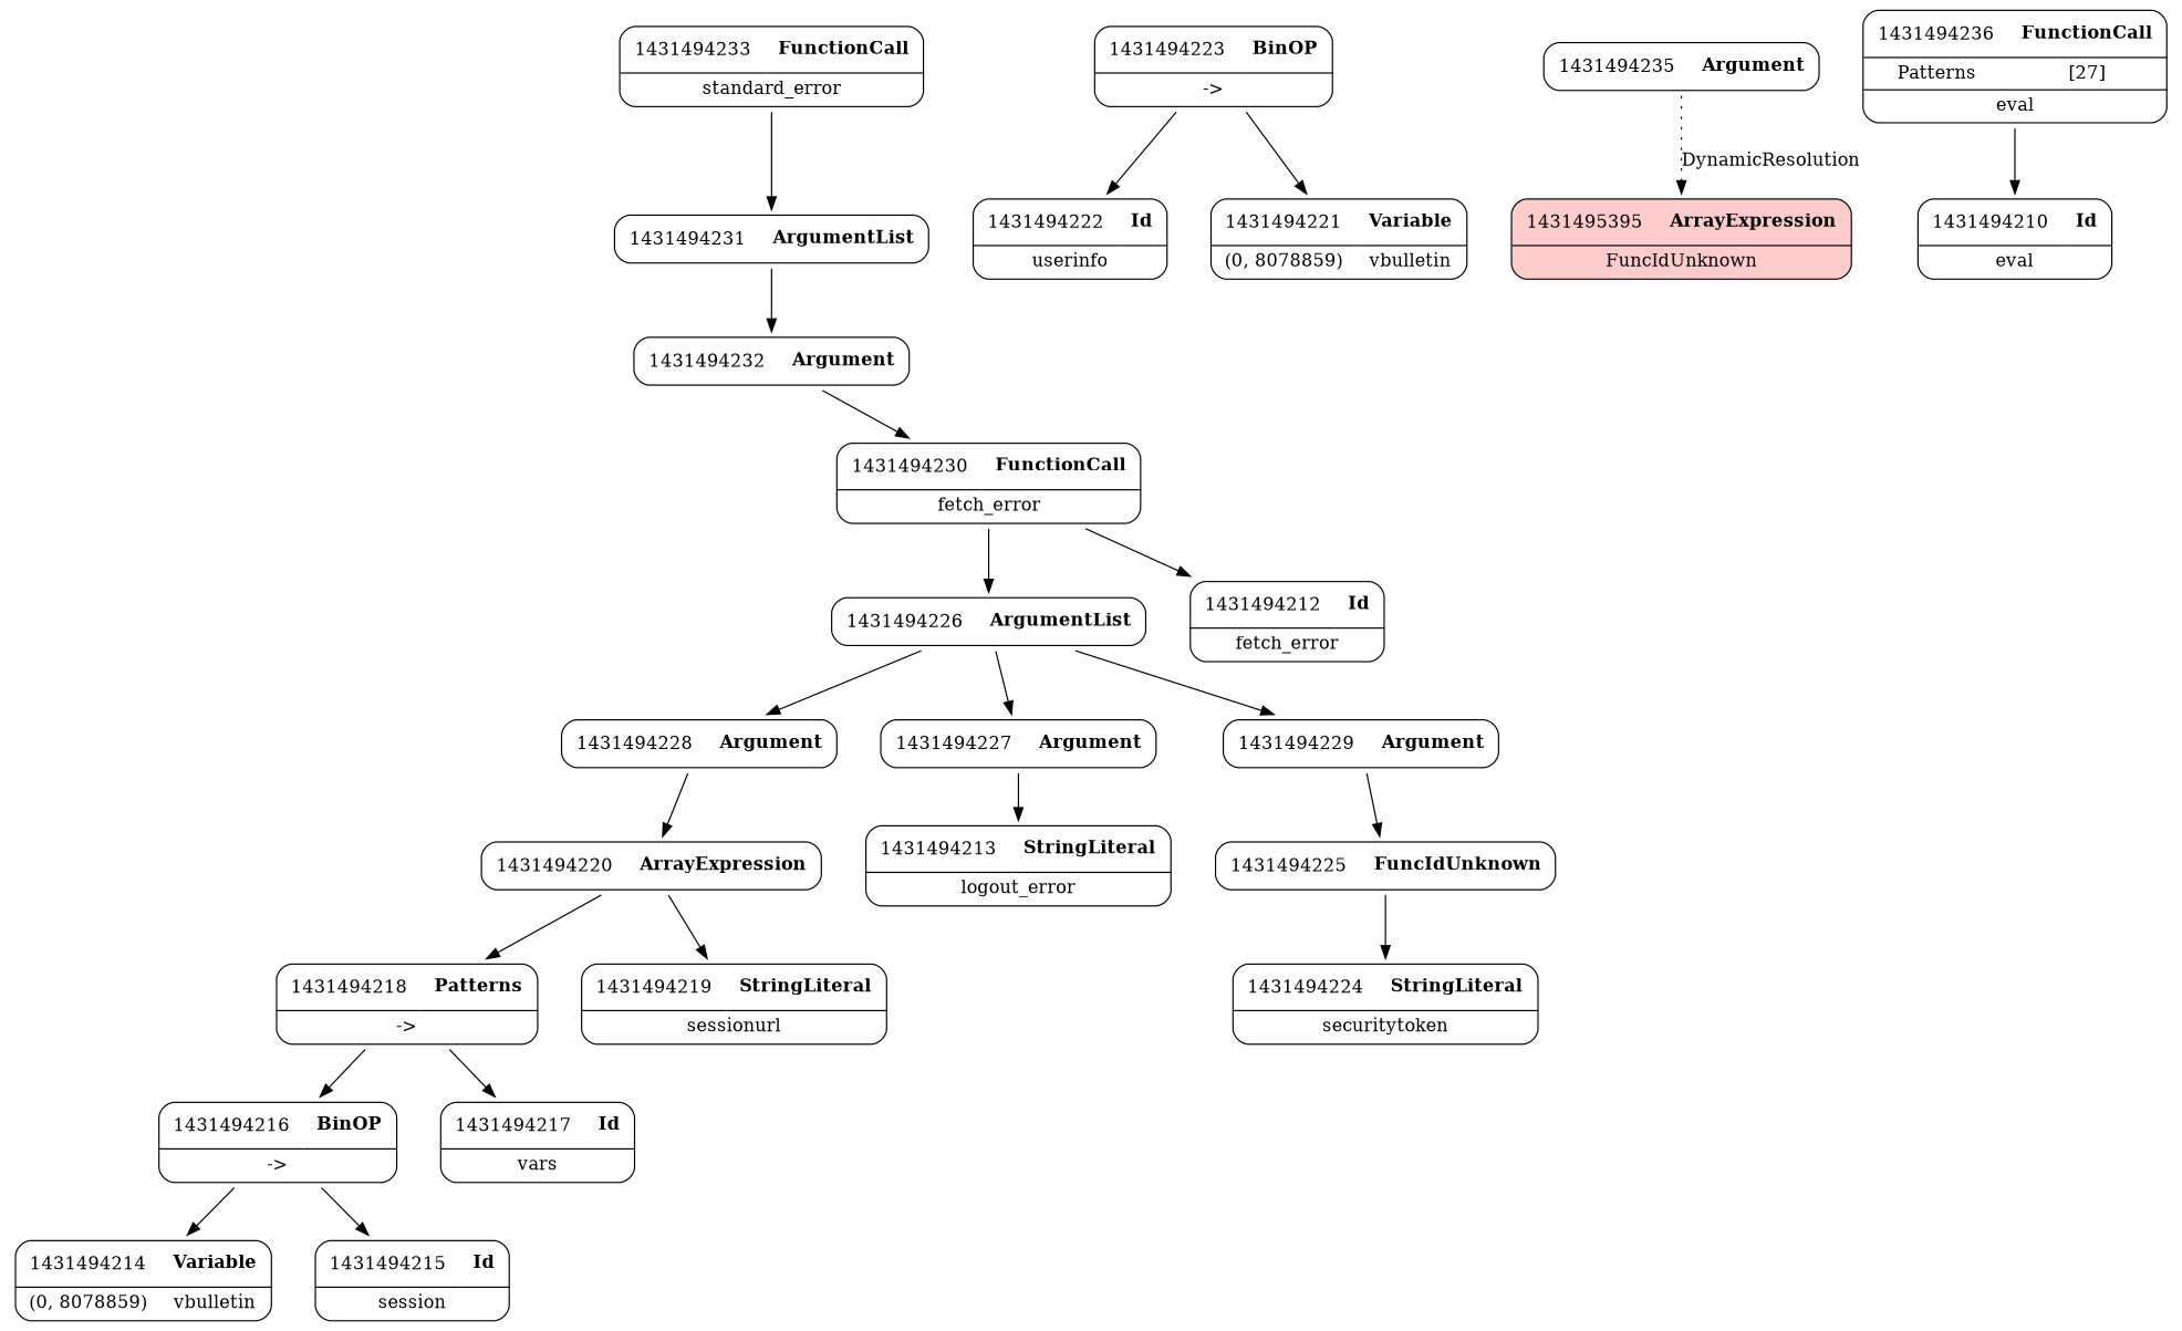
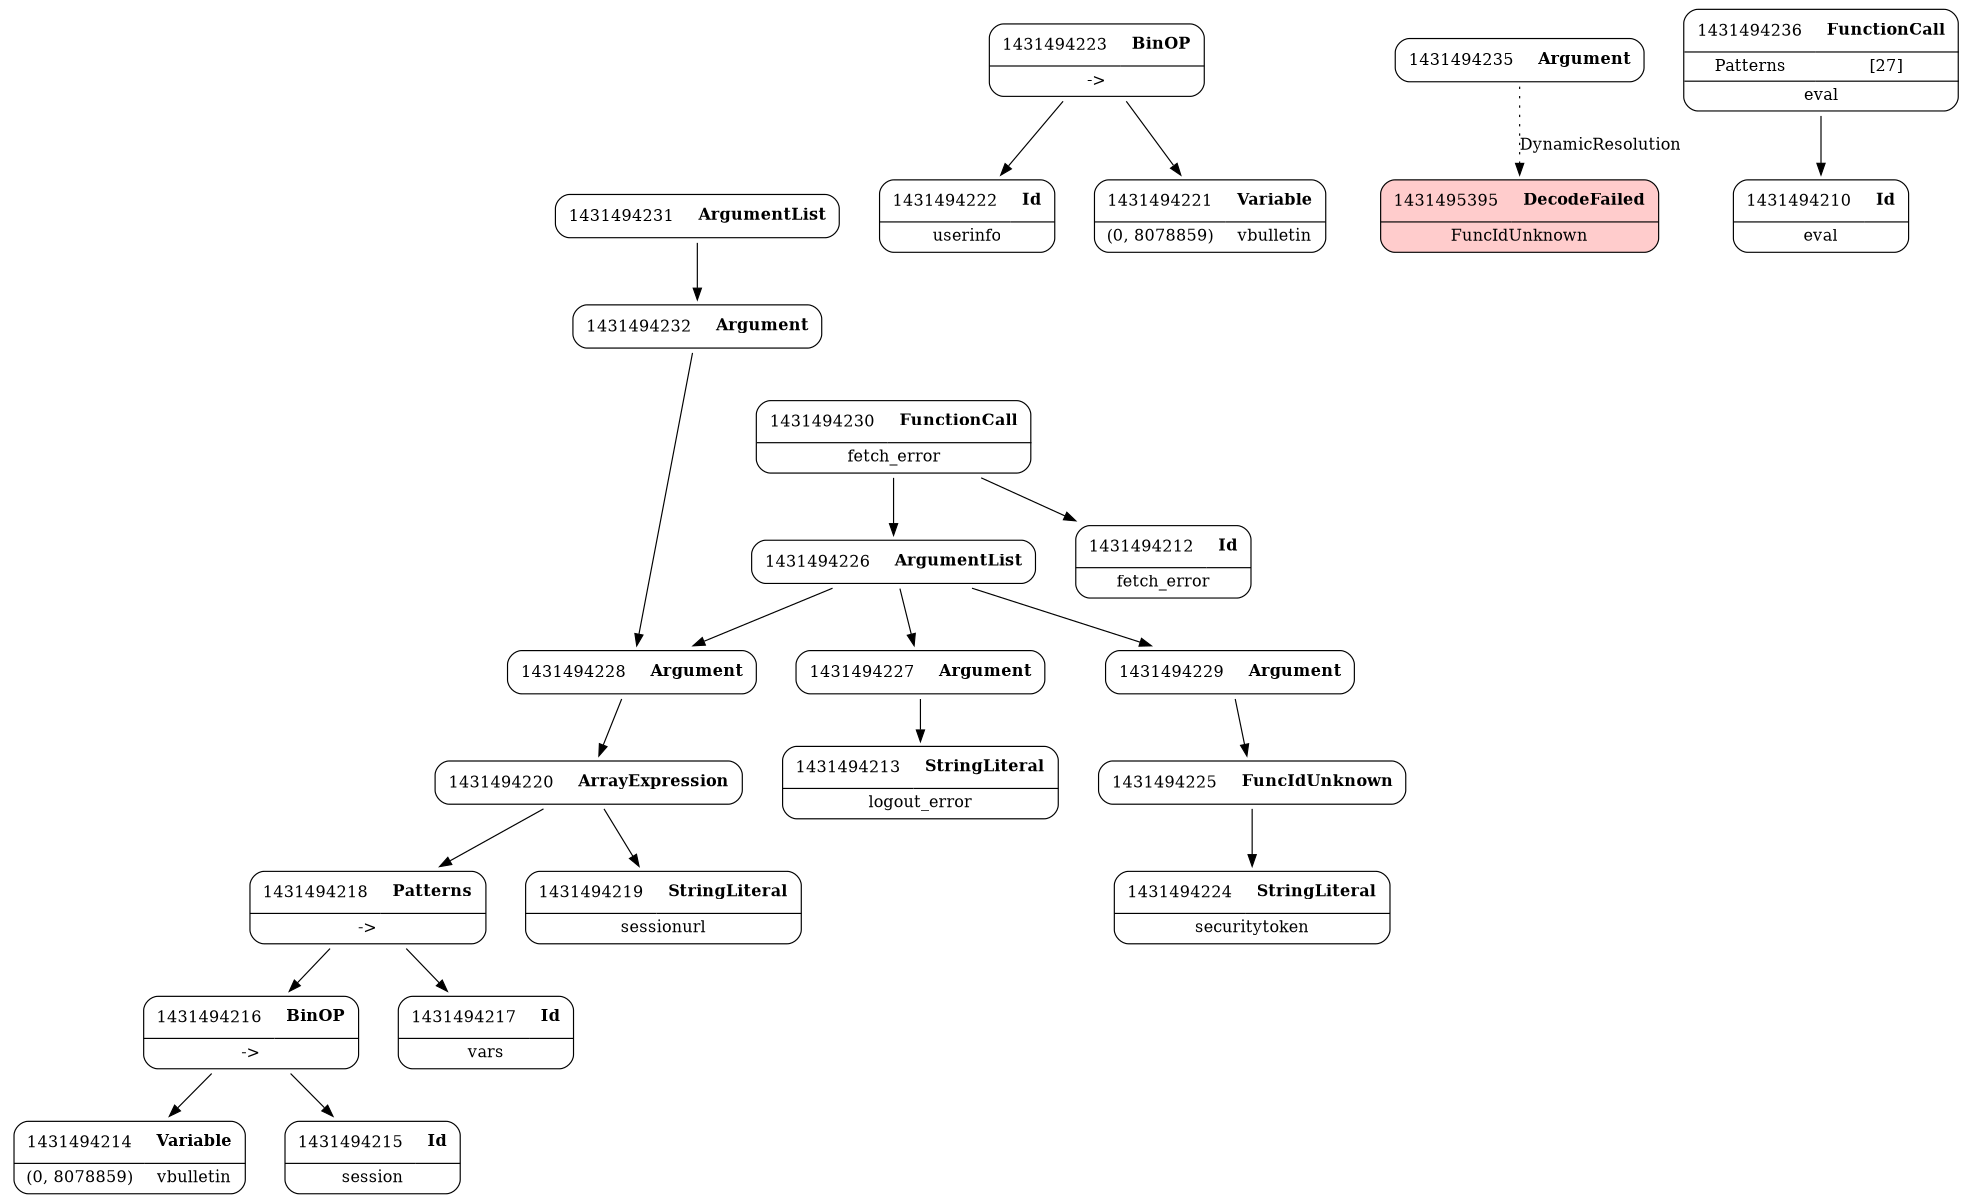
  digraph {
    node [shape=none]
    edge [weight=2]
    n1 [label=<<TABLE border='1' cellspacing='0' cellpadding='10' style='rounded' ><TR><TD border='0'>1431494226</TD><TD border='0'><B>ArgumentList</B></TD></TR></TABLE>>]
    n2 [label=<<TABLE border='1' cellspacing='0' cellpadding='10' style='rounded' ><TR><TD border='0'>1431494227</TD><TD border='0'><B>Argument</B></TD></TR></TABLE>>]
    n3 [label=<<TABLE border='1' cellspacing='0' cellpadding='10' style='rounded' ><TR><TD border='0'>1431494228</TD><TD border='0'><B>Argument</B></TD></TR></TABLE>>]
    n4 [label=<<TABLE border='1' cellspacing='0' cellpadding='10' style='rounded' ><TR><TD border='0'>1431494229</TD><TD border='0'><B>Argument</B></TD></TR></TABLE>>]
    n5 [label=<<TABLE border='1' cellspacing='0' cellpadding='10' style='rounded' ><TR><TD border='0'>1431494213</TD><TD border='0'><B>StringLiteral</B></TD></TR><HR/><TR><TD border='0' cellpadding='5' colspan='2'>logout_error</TD></TR></TABLE>>]
    n6 [label=<<TABLE border='1' cellspacing='0' cellpadding='10' style='rounded' ><TR><TD border='0'>1431494220</TD><TD border='0'><B>ArrayExpression</B></TD></TR></TABLE>>]
    n7 [label=<<TABLE border='1' cellspacing='0' cellpadding='10' style='rounded' ><TR><TD border='0'>1431494225</TD><TD border='0'><B>FuncIdUnknown</B></TD></TR></TABLE>>]
    n8 [label=<<TABLE border='1' cellspacing='0' cellpadding='10' style='rounded' ><TR><TD border='0'>1431494218</TD><TD border='0'><B>Patterns</B></TD></TR><HR/><TR><TD border='0' cellpadding='5' colspan='2'>-&gt;</TD></TR></TABLE>>]
    n9 [label=<<TABLE border='1' cellspacing='0' cellpadding='10' style='rounded' ><TR><TD border='0'>1431494219</TD><TD border='0'><B>StringLiteral</B></TD></TR><HR/><TR><TD border='0' cellpadding='5' colspan='2'>sessionurl</TD></TR></TABLE>>]
    n10 [label=<<TABLE border='1' cellspacing='0' cellpadding='10' style='rounded' ><TR><TD border='0'>1431494224</TD><TD border='0'><B>StringLiteral</B></TD></TR><HR/><TR><TD border='0' cellpadding='5' colspan='2'>securitytoken</TD></TR></TABLE>>]
    n11 [label=<<TABLE border='1' cellspacing='0' cellpadding='10' style='rounded' ><TR><TD border='0'>1431494223</TD><TD border='0'><B>BinOP</B></TD></TR><HR/><TR><TD border='0' cellpadding='5' colspan='2'>-&gt;</TD></TR></TABLE>>]
    n12 [label=<<TABLE border='1' cellspacing='0' cellpadding='10' style='rounded' ><TR><TD border='0'>1431494222</TD><TD border='0'><B>Id</B></TD></TR><HR/><TR><TD border='0' cellpadding='5' colspan='2'>userinfo</TD></TR></TABLE>>]
    n13 [label=<<TABLE border='1' cellspacing='0' cellpadding='10' style='rounded' ><TR><TD border='0'>1431494221</TD><TD border='0'><B>Variable</B></TD></TR><HR/><TR><TD border='0' cellpadding='5'>(0, 8078859)</TD><TD border='0' cellpadding='5'>vbulletin</TD></TR></TABLE>>]
    n14 [label=<<TABLE border='1' cellspacing='0' cellpadding='10' style='rounded' ><TR><TD border='0'>1431494230</TD><TD border='0'><B>FunctionCall</B></TD></TR><HR/><TR><TD border='0' cellpadding='5' colspan='2'>fetch_error</TD></TR></TABLE>>]
    n15 [label=<<TABLE border='1' cellspacing='0' cellpadding='10' style='rounded' ><TR><TD border='0'>1431494212</TD><TD border='0'><B>Id</B></TD></TR><HR/><TR><TD border='0' cellpadding='5' colspan='2'>fetch_error</TD></TR></TABLE>>]
    n16 [label=<<TABLE border='1' cellspacing='0' cellpadding='10' style='rounded' ><TR><TD border='0'>1431494231</TD><TD border='0'><B>ArgumentList</B></TD></TR></TABLE>>]
    n17 [label=<<TABLE border='1' cellspacing='0' cellpadding='10' style='rounded' ><TR><TD border='0'>1431494232</TD><TD border='0'><B>Argument</B></TD></TR></TABLE>>]
    n18 [label=<<TABLE border='1' cellspacing='0' cellpadding='10' style='rounded' ><TR><TD border='0'>1431494216</TD><TD border='0'><B>BinOP</B></TD></TR><HR/><TR><TD border='0' cellpadding='5' colspan='2'>-&gt;</TD></TR></TABLE>>]
    n19 [label=<<TABLE border='1' cellspacing='0' cellpadding='10' style='rounded' ><TR><TD border='0'>1431494217</TD><TD border='0'><B>Id</B></TD></TR><HR/><TR><TD border='0' cellpadding='5' colspan='2'>vars</TD></TR></TABLE>>]
    n20 [label=<<TABLE border='1' cellspacing='0' cellpadding='10' style='rounded' ><TR><TD border='0'>1431494235</TD><TD border='0'><B>Argument</B></TD></TR></TABLE>>]
-   n21 [label=<<TABLE border='1' cellspacing='0' cellpadding='10' style='rounded' bgcolor='#FFCCCC' ><TR><TD border='0'>1431495395</TD><TD border='0'><B>ArrayExpression</B></TD></TR><HR/><TR><TD border='0' cellpadding='5' colspan='2'>FuncIdUnknown</TD></TR></TABLE>>]
-   n22 [label=<<TABLE border='1' cellspacing='0' cellpadding='10' style='rounded' ><TR><TD border='0'>1431494233</TD><TD border='0'><B>FunctionCall</B></TD></TR><HR/><TR><TD border='0' cellpadding='5' colspan='2'>standard_error</TD></TR></TABLE>>]
+   n21 [label=<<TABLE border='1' cellspacing='0' cellpadding='10' style='rounded' bgcolor='#FFCCCC' ><TR><TD border='0'>1431495395</TD><TD border='0'><B>DecodeFailed</B></TD></TR><HR/><TR><TD border='0' cellpadding='5' colspan='2'>FuncIdUnknown</TD></TR></TABLE>>]
    n23 [label=<<TABLE border='1' cellspacing='0' cellpadding='10' style='rounded' ><TR><TD border='0'>1431494236</TD><TD border='0'><B>FunctionCall</B></TD></TR><HR/><TR><TD border='0' cellpadding='5'>Patterns</TD><TD border='0' cellpadding='5'>[27]</TD></TR><HR/><TR><TD border='0' cellpadding='5' colspan='2'>eval</TD></TR></TABLE>>]
    n24 [label=<<TABLE border='1' cellspacing='0' cellpadding='10' style='rounded' ><TR><TD border='0'>1431494210</TD><TD border='0'><B>Id</B></TD></TR><HR/><TR><TD border='0' cellpadding='5' colspan='2'>eval</TD></TR></TABLE>>]
    n25 [label=<<TABLE border='1' cellspacing='0' cellpadding='10' style='rounded' ><TR><TD border='0'>1431494214</TD><TD border='0'><B>Variable</B></TD></TR><HR/><TR><TD border='0' cellpadding='5'>(0, 8078859)</TD><TD border='0' cellpadding='5'>vbulletin</TD></TR></TABLE>>]
    n26 [label=<<TABLE border='1' cellspacing='0' cellpadding='10' style='rounded' ><TR><TD border='0'>1431494215</TD><TD border='0'><B>Id</B></TD></TR><HR/><TR><TD border='0' cellpadding='5' colspan='2'>session</TD></TR></TABLE>>]
    n1 -> n2
    n1 -> n3
    n1 -> n4
    n2 -> n5
    n3 -> n6
    n4 -> n7
    n6 -> n8
    n6 -> n9
    n7 -> n10
    n8 -> n18
    n8 -> n19
    n11 -> n12
    n11 -> n13
    n14 -> n1
    n14 -> n15
    n16 -> n17
-   n17 -> n14
+   n17 -> n3
    n18 -> n25
    n18 -> n26
    n20 -> n21 [label=DynamicResolution style=dotted weight=""]
-   n22 -> n16
    n23 -> n24
  }
